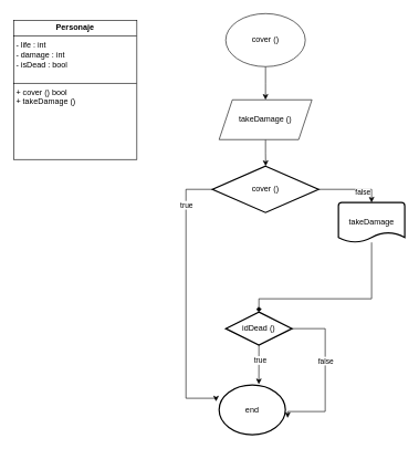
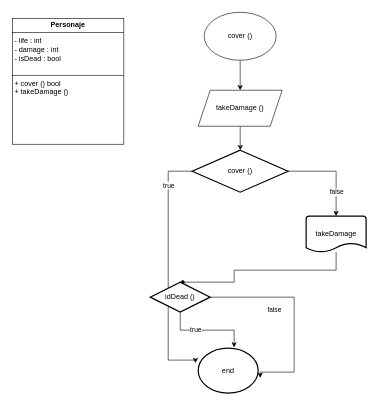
  <mxCell id="0" />
  <mxCell id="1" parent="0" />
  <mxCell id="2" value="&lt;p style=&quot;margin:0px;margin-top:4px;text-align:center;&quot;&gt;&lt;b&gt;Personaje&lt;/b&gt;&lt;br&gt;&lt;/p&gt;&lt;hr size=&quot;1&quot; style=&quot;border-style:solid;&quot;&gt;&lt;p style=&quot;margin:0px;margin-left:4px;&quot;&gt;- life : int&lt;br&gt;&lt;/p&gt;&lt;p style=&quot;margin:0px;margin-left:4px;&quot;&gt;- damage : int&lt;/p&gt;&lt;p style=&quot;margin:0px;margin-left:4px;&quot;&gt;- isDead : bool&lt;/p&gt;&lt;p style=&quot;margin:0px;margin-left:4px;&quot;&gt;&lt;br&gt;&lt;/p&gt;&lt;hr size=&quot;1&quot; style=&quot;border-style:solid;&quot;&gt;&lt;p style=&quot;margin:0px;margin-left:4px;&quot;&gt;+ cover () bool&lt;/p&gt;&lt;p style=&quot;margin:0px;margin-left:4px;&quot;&gt;+ takeDamage ()&lt;br&gt;&lt;/p&gt;&lt;p style=&quot;margin:0px;margin-left:4px;&quot;&gt;&lt;br&gt;&lt;/p&gt;" style="verticalAlign=top;align=left;overflow=fill;html=1;whiteSpace=wrap;" parent="1" vertex="1"><mxGeometry x="20" y="30" width="186" height="210" as="geometry" /></mxCell>
  <mxCell id="3" style="edgeStyle=orthogonalEdgeStyle;rounded=0;orthogonalLoop=1;jettySize=auto;html=1;exitX=0.5;exitY=1;exitDx=0;exitDy=0;" parent="1" source="4" edge="1"><mxGeometry relative="1" as="geometry"><mxPoint x="400" y="150" as="targetPoint" /></mxGeometry></mxCell>
  <mxCell id="4" value="cover ()" style="ellipse;whiteSpace=wrap;html=1;" parent="1" vertex="1"><mxGeometry x="340" y="20" width="120" height="80" as="geometry" /></mxCell>
  <mxCell id="5" style="edgeStyle=orthogonalEdgeStyle;rounded=0;orthogonalLoop=1;jettySize=auto;html=1;exitX=0.5;exitY=1;exitDx=0;exitDy=0;" edge="1" parent="1" source="6"><mxGeometry relative="1" as="geometry"><mxPoint x="400.276" y="250" as="targetPoint" /></mxGeometry></mxCell>
  <mxCell id="6" value="takeDamage ()" style="shape=parallelogram;perimeter=parallelogramPerimeter;whiteSpace=wrap;html=1;fixedSize=1;" parent="1" vertex="1"><mxGeometry x="330" y="150" width="140" height="60" as="geometry" /></mxCell>
  <mxCell id="7" style="edgeStyle=orthogonalEdgeStyle;rounded=0;orthogonalLoop=1;jettySize=auto;html=1;exitX=1;exitY=0.5;exitDx=0;exitDy=0;exitPerimeter=0;entryX=0.5;entryY=0;entryDx=0;entryDy=0;entryPerimeter=0;" edge="1" parent="1" source="11" target="13"><mxGeometry relative="1" as="geometry"><mxPoint x="560" y="360" as="targetPoint" /></mxGeometry></mxCell>
  <mxCell id="8" value="&lt;div&gt;false&lt;/div&gt;" style="edgeLabel;html=1;align=center;verticalAlign=middle;resizable=0;points=[];" vertex="1" connectable="0" parent="7"><mxGeometry x="0.385" y="3" relative="1" as="geometry"><mxPoint x="-3" y="7" as="offset" /></mxGeometry></mxCell>
  <mxCell id="9" style="edgeStyle=orthogonalEdgeStyle;rounded=0;orthogonalLoop=1;jettySize=auto;html=1;entryX=-0.046;entryY=0.331;entryDx=0;entryDy=0;entryPerimeter=0;" edge="1" parent="1" source="11" target="17"><mxGeometry relative="1" as="geometry"><mxPoint x="280" y="600" as="targetPoint" /><Array as="points"><mxPoint x="280" y="285" /><mxPoint x="280" y="600" /></Array></mxGeometry></mxCell>
  <mxCell id="10" value="&lt;div&gt;true&lt;/div&gt;" style="edgeLabel;html=1;align=center;verticalAlign=middle;resizable=0;points=[];" vertex="1" connectable="0" parent="9"><mxGeometry x="-0.144" y="-3" relative="1" as="geometry"><mxPoint x="3" y="-110" as="offset" /></mxGeometry></mxCell>
  <mxCell id="11" value="&lt;div&gt;cover ()&lt;/div&gt;" style="strokeWidth=2;html=1;shape=mxgraph.flowchart.decision;whiteSpace=wrap;" vertex="1" parent="1"><mxGeometry x="320" y="250" width="160" height="70" as="geometry" /></mxCell>
  <mxCell id="12" style="edgeStyle=orthogonalEdgeStyle;rounded=0;orthogonalLoop=1;jettySize=auto;html=1;entryX=0.5;entryY=0;entryDx=0;entryDy=0;entryPerimeter=0;endArrow=diamond;" edge="1" parent="1" source="13" target="16"><mxGeometry relative="1" as="geometry"><mxPoint x="560" y="540" as="targetPoint" /><Array as="points"><mxPoint x="560" y="450" /><mxPoint x="390" y="450" /></Array></mxGeometry></mxCell>
- <mxCell id="13" value="takeDamage" style="strokeWidth=2;html=1;shape=mxgraph.flowchart.document2;whiteSpace=wrap;size=0.25;" vertex="1" parent="1"><mxGeometry x="510" y="305" width="100" height="60" as="geometry" /></mxCell>
+ <mxCell id="13" value="takeDamage" style="strokeWidth=2;html=1;shape=mxgraph.flowchart.document2;whiteSpace=wrap;size=0.25;" vertex="1" parent="1"><mxGeometry x="510" y="360" width="100" height="60" as="geometry" /></mxCell>
  <mxCell id="14" style="edgeStyle=orthogonalEdgeStyle;rounded=0;orthogonalLoop=1;jettySize=auto;html=1;entryX=1.034;entryY=0.664;entryDx=0;entryDy=0;entryPerimeter=0;" edge="1" parent="1" source="16" target="17"><mxGeometry relative="1" as="geometry"><mxPoint x="490" y="620" as="targetPoint" /><Array as="points"><mxPoint x="490" y="495" /><mxPoint x="490" y="620" /></Array></mxGeometry></mxCell>
  <mxCell id="15" value="false" style="edgeLabel;html=1;align=center;verticalAlign=middle;resizable=0;points=[];" vertex="1" connectable="0" parent="14"><mxGeometry x="-0.363" relative="1" as="geometry"><mxPoint y="21" as="offset" /></mxGeometry></mxCell>
- <mxCell id="16" value="&lt;div&gt;idDead ()&lt;/div&gt;" style="strokeWidth=2;html=1;shape=mxgraph.flowchart.decision;whiteSpace=wrap;" vertex="1" parent="1"><mxGeometry x="340" y="470" width="100" height="50" as="geometry" /></mxCell>
+ <mxCell id="16" value="&lt;div&gt;idDead ()&lt;/div&gt;" style="strokeWidth=2;html=1;shape=mxgraph.flowchart.decision;whiteSpace=wrap;" vertex="1" parent="1"><mxGeometry x="250" y="470" width="100" height="50" as="geometry" /></mxCell>
  <mxCell id="17" value="&lt;div&gt;end&lt;/div&gt;" style="strokeWidth=2;html=1;shape=mxgraph.flowchart.start_1;whiteSpace=wrap;" vertex="1" parent="1"><mxGeometry x="330" y="580" width="100" height="75" as="geometry" /></mxCell>
  <mxCell id="18" style="edgeStyle=orthogonalEdgeStyle;rounded=0;orthogonalLoop=1;jettySize=auto;html=1;entryX=0.599;entryY=-0.014;entryDx=0;entryDy=0;entryPerimeter=0;" edge="1" parent="1" source="16" target="17"><mxGeometry relative="1" as="geometry" /></mxCell>
  <mxCell id="19" value="&lt;div&gt;true&lt;/div&gt;" style="edgeLabel;html=1;align=center;verticalAlign=middle;resizable=0;points=[];" vertex="1" connectable="0" parent="18"><mxGeometry x="-0.259" y="1" relative="1" as="geometry"><mxPoint as="offset" /></mxGeometry></mxCell>
